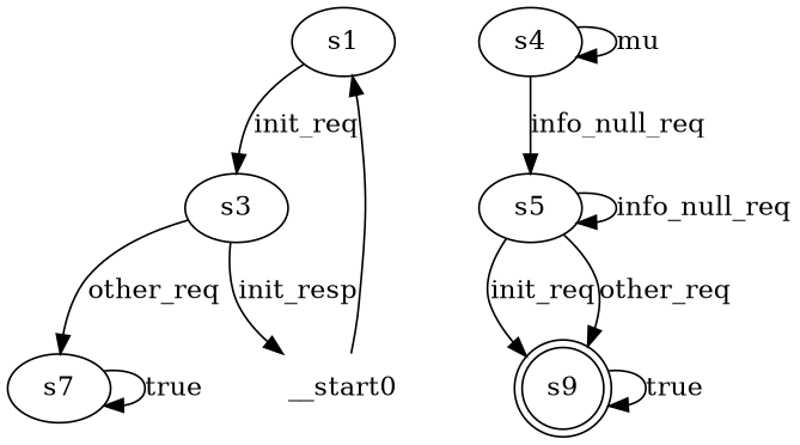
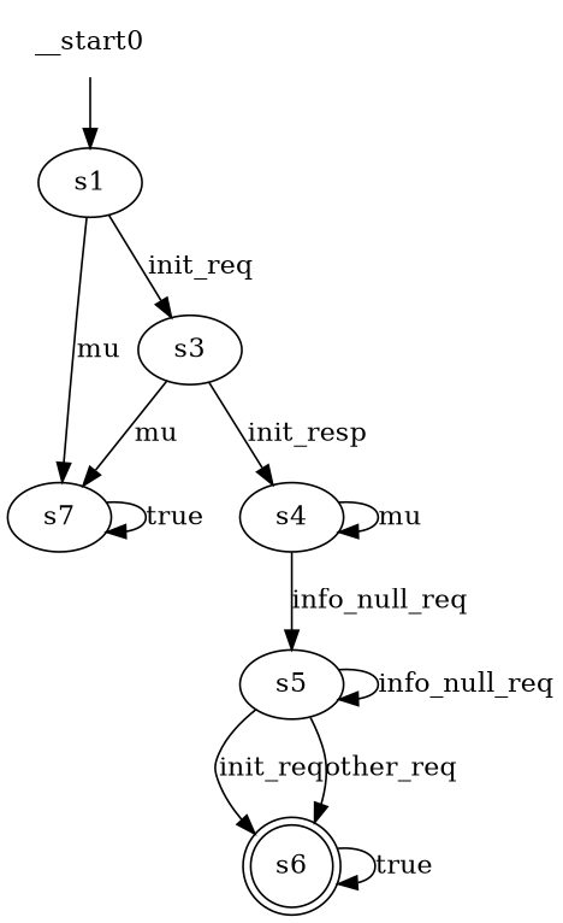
  digraph {
    n1 [label=s1]
    n2 [label=s7]
    n3 [label=s3]
    n4 [label=s4]
    n5 [label=s5]
-   n6 [label=s9 shape=doublecircle]
+   n6 [label=s6 shape=doublecircle]
    __start0 [shape=none]
+   n1 -> n2 [label=mu]
    n1 -> n3 [label=init_req]
    n2 -> n2 [label=true]
-   n3 -> n2 [label=other_req]
-   n3 -> __start0 [label=init_resp]
+   n3 -> n2 [label=mu]
+   n3 -> n4 [label=init_resp]
    n4 -> n4 [label=mu]
    n4 -> n5 [label=info_null_req]
    n5 -> n5 [label=info_null_req]
    n5 -> n6 [label=init_req]
    n5 -> n6 [label=other_req]
    n6 -> n6 [label=true]
    __start0 -> n1
  }
